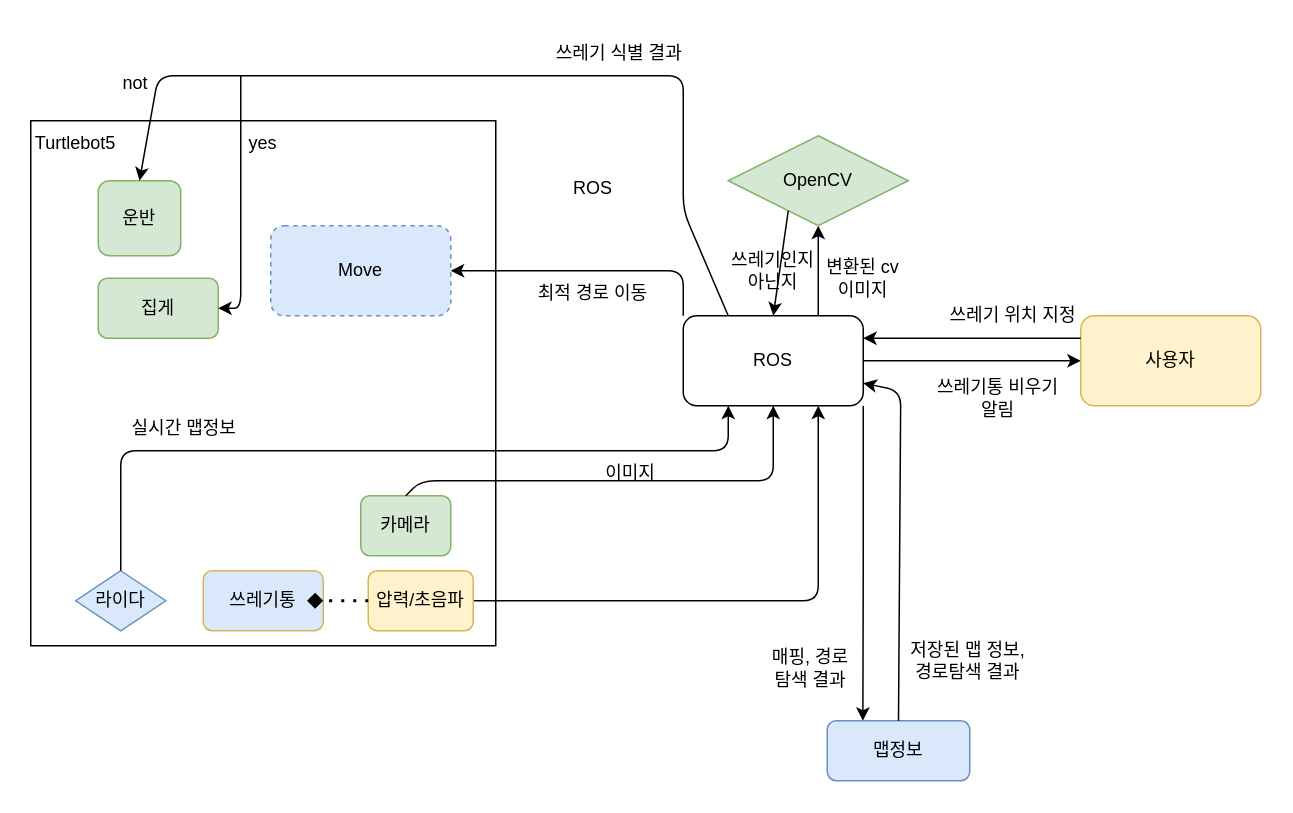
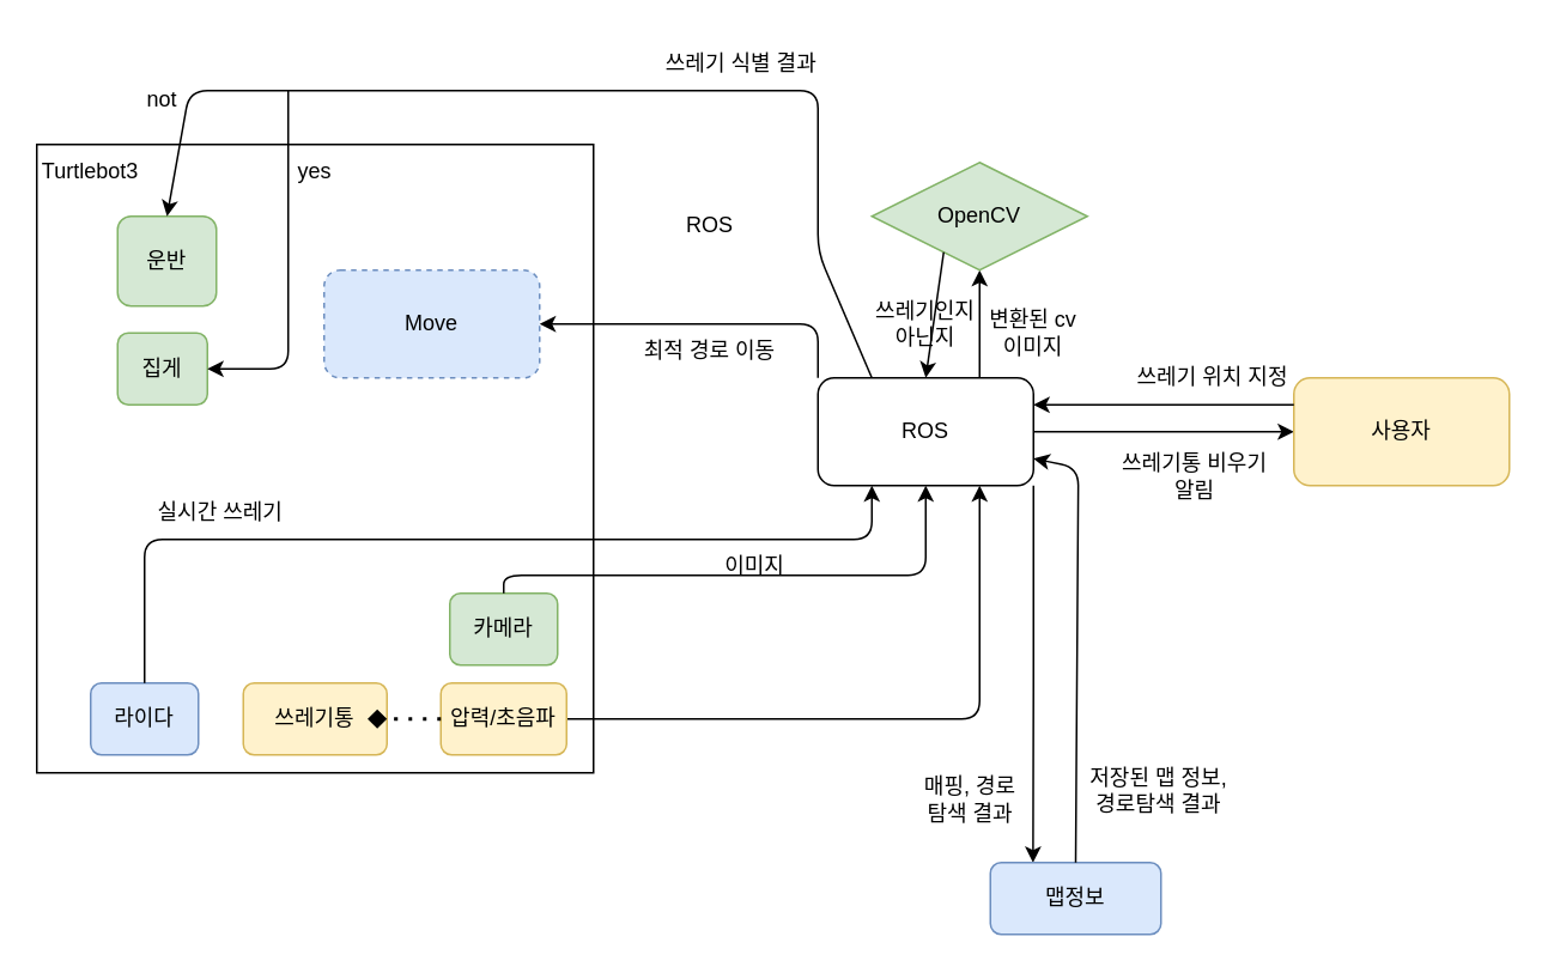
  <mxCell id="0" />
  <mxCell id="1" parent="0" />
  <mxCell id="2" value="" style="rounded=0;whiteSpace=wrap;html=1;sketch=0;fillColor=none;" vertex="1" parent="1"><mxGeometry x="20" y="80" width="310" height="350" as="geometry" /></mxCell>
  <mxCell id="3" style="edgeStyle=orthogonalEdgeStyle;curved=0;rounded=1;sketch=0;orthogonalLoop=1;jettySize=auto;html=1;exitX=0;exitY=0;exitDx=0;exitDy=0;entryX=1;entryY=0.5;entryDx=0;entryDy=0;startArrow=none;startFill=0;endArrow=classic;endFill=1;" edge="1" parent="1" source="5" target="10"><mxGeometry relative="1" as="geometry"><Array as="points"><mxPoint x="455" y="180" /></Array></mxGeometry></mxCell>
  <mxCell id="4" style="edgeStyle=orthogonalEdgeStyle;curved=0;rounded=1;sketch=0;orthogonalLoop=1;jettySize=auto;html=1;exitX=1;exitY=1;exitDx=0;exitDy=0;entryX=0.25;entryY=0;entryDx=0;entryDy=0;startArrow=none;startFill=0;endArrow=classic;endFill=1;" edge="1" parent="1" source="5" target="29"><mxGeometry relative="1" as="geometry" /></mxCell>
  <mxCell id="5" value="ROS" style="rounded=1;whiteSpace=wrap;html=1;sketch=0;" vertex="1" parent="1"><mxGeometry x="455" y="210" width="120" height="60" as="geometry" /></mxCell>
  <mxCell id="6" value="ROS" style="text;html=1;strokeColor=none;fillColor=none;align=center;verticalAlign=middle;whiteSpace=wrap;rounded=0;sketch=0;" vertex="1" parent="1"><mxGeometry x="365" y="110" width="60" height="30" as="geometry" /></mxCell>
  <mxCell id="7" value="" style="endArrow=classic;html=1;rounded=1;sketch=0;curved=0;exitX=0.75;exitY=0;exitDx=0;exitDy=0;" edge="1" parent="1" source="5" target="8"><mxGeometry width="50" height="50" relative="1" as="geometry"><mxPoint x="435" y="350" as="sourcePoint" /><mxPoint x="745" y="240" as="targetPoint" /></mxGeometry></mxCell>
  <mxCell id="8" value="OpenCV" style="rhombus;whiteSpace=wrap;html=1;sketch=0;fillColor=#d5e8d4;strokeColor=#82b366;" vertex="1" parent="1"><mxGeometry x="485" y="90" width="120" height="60" as="geometry" /></mxCell>
- <mxCell id="9" value="카메라" style="rounded=1;whiteSpace=wrap;html=1;sketch=0;fillColor=#d5e8d4;strokeColor=#82b366;" vertex="1" parent="1"><mxGeometry x="240" y="330" width="60" height="40" as="geometry" /></mxCell>
+ <mxCell id="9" value="카메라" style="rounded=1;whiteSpace=wrap;html=1;sketch=0;fillColor=#d5e8d4;strokeColor=#82b366;" vertex="1" parent="1"><mxGeometry x="250" y="330" width="60" height="40" as="geometry" /></mxCell>
  <mxCell id="10" value="Move" style="rounded=1;whiteSpace=wrap;html=1;sketch=0;fillColor=#dae8fc;strokeColor=#6c8ebf;dashed=1;" vertex="1" parent="1"><mxGeometry x="180" y="150" width="120" height="60" as="geometry" /></mxCell>
- <mxCell id="11" value="Turtlebot5" style="text;html=1;strokeColor=none;fillColor=none;align=center;verticalAlign=middle;whiteSpace=wrap;rounded=0;sketch=0;" vertex="1" parent="1"><mxGeometry x="20" y="80" width="60" height="30" as="geometry" /></mxCell>
+ <mxCell id="11" value="Turtlebot3" style="text;html=1;strokeColor=none;fillColor=none;align=center;verticalAlign=middle;whiteSpace=wrap;rounded=0;sketch=0;" vertex="1" parent="1"><mxGeometry x="20" y="80" width="60" height="30" as="geometry" /></mxCell>
  <mxCell id="12" style="edgeStyle=orthogonalEdgeStyle;curved=0;rounded=1;sketch=0;orthogonalLoop=1;jettySize=auto;html=1;exitX=1;exitY=0.5;exitDx=0;exitDy=0;entryX=0.75;entryY=1;entryDx=0;entryDy=0;startArrow=none;startFill=0;endArrow=classic;endFill=1;" edge="1" parent="1" source="13" target="5"><mxGeometry relative="1" as="geometry" /></mxCell>
  <mxCell id="13" value="압력/초음파" style="rounded=1;whiteSpace=wrap;html=1;sketch=0;fillColor=#fff2cc;strokeColor=#d6b656;" vertex="1" parent="1"><mxGeometry x="245" y="380" width="70" height="40" as="geometry" /></mxCell>
- <mxCell id="14" value="라이다" style="rhombus;whiteSpace=wrap;html=1;sketch=0;fillColor=#dae8fc;strokeColor=#6c8ebf;" vertex="1" parent="1"><mxGeometry x="50" y="380" width="60" height="40" as="geometry" /></mxCell>
+ <mxCell id="14" value="라이다" style="rounded=1;whiteSpace=wrap;html=1;sketch=0;fillColor=#dae8fc;strokeColor=#6c8ebf;" vertex="1" parent="1"><mxGeometry x="50" y="380" width="60" height="40" as="geometry" /></mxCell>
  <mxCell id="15" value="" style="endArrow=none;html=1;rounded=1;sketch=0;curved=0;exitX=0.5;exitY=1;exitDx=0;exitDy=0;startArrow=classic;startFill=1;endFill=0;entryX=0.5;entryY=0;entryDx=0;entryDy=0;" edge="1" parent="1" source="5" target="9"><mxGeometry width="50" height="50" relative="1" as="geometry"><mxPoint x="390" y="460" as="sourcePoint" /><mxPoint x="280" y="310" as="targetPoint" /><Array as="points"><mxPoint x="515" y="320" /><mxPoint x="280" y="320" /></Array></mxGeometry></mxCell>
  <mxCell id="16" value="" style="endArrow=classic;html=1;rounded=1;sketch=0;curved=0;exitX=0.25;exitY=1;exitDx=0;exitDy=0;entryX=0.5;entryY=0;entryDx=0;entryDy=0;" edge="1" parent="1" source="8" target="5"><mxGeometry width="50" height="50" relative="1" as="geometry"><mxPoint x="320" y="320" as="sourcePoint" /><mxPoint x="370" y="270" as="targetPoint" /></mxGeometry></mxCell>
  <mxCell id="17" value="이미지" style="text;html=1;strokeColor=none;fillColor=none;align=center;verticalAlign=middle;whiteSpace=wrap;rounded=0;sketch=0;" vertex="1" parent="1"><mxGeometry x="390" y="300" width="60" height="30" as="geometry" /></mxCell>
  <mxCell id="18" value="변환된 cv이미지" style="text;html=1;strokeColor=none;fillColor=none;align=center;verticalAlign=middle;whiteSpace=wrap;rounded=0;sketch=0;" vertex="1" parent="1"><mxGeometry x="545" y="170" width="60" height="30" as="geometry" /></mxCell>
  <mxCell id="19" value="쓰레기인지 아닌지" style="text;html=1;strokeColor=none;fillColor=none;align=center;verticalAlign=middle;whiteSpace=wrap;rounded=0;sketch=0;" vertex="1" parent="1"><mxGeometry x="485" y="165" width="60" height="30" as="geometry" /></mxCell>
- <mxCell id="20" value="집게" style="rounded=1;whiteSpace=wrap;html=1;sketch=0;fillColor=#d5e8d4;strokeColor=#82b366;" vertex="1" parent="1"><mxGeometry x="65" y="185" width="80" height="40" as="geometry" /></mxCell>
+ <mxCell id="20" value="집게" style="rounded=1;whiteSpace=wrap;html=1;sketch=0;fillColor=#d5e8d4;strokeColor=#82b366;" vertex="1" parent="1"><mxGeometry x="65" y="185" width="50" height="40" as="geometry" /></mxCell>
  <mxCell id="21" value="운반" style="rounded=1;whiteSpace=wrap;html=1;sketch=0;fillColor=#d5e8d4;strokeColor=#82b366;" vertex="1" parent="1"><mxGeometry x="65" y="120" width="55" height="50" as="geometry" /></mxCell>
  <mxCell id="22" value="" style="endArrow=classic;html=1;rounded=1;sketch=0;curved=0;exitX=0.25;exitY=0;exitDx=0;exitDy=0;entryX=0.5;entryY=0;entryDx=0;entryDy=0;" edge="1" parent="1" source="5" target="21"><mxGeometry width="50" height="50" relative="1" as="geometry"><mxPoint x="320" y="300" as="sourcePoint" /><mxPoint x="370" y="250" as="targetPoint" /><Array as="points"><mxPoint x="455" y="140" /><mxPoint x="455" y="50" /><mxPoint x="105" y="50" /></Array></mxGeometry></mxCell>
  <mxCell id="23" value="쓰레기 식별 결과" style="text;html=1;strokeColor=none;fillColor=none;align=center;verticalAlign=middle;whiteSpace=wrap;rounded=0;sketch=0;" vertex="1" parent="1"><mxGeometry x="360" width="105" height="30" as="geometry" y="20" /></mxCell>
  <mxCell id="24" style="edgeStyle=orthogonalEdgeStyle;curved=0;rounded=1;sketch=0;orthogonalLoop=1;jettySize=auto;html=1;exitX=1;exitY=0.5;exitDx=0;exitDy=0;startArrow=none;startFill=0;endArrow=classic;endFill=1;" edge="1" parent="1" source="5" target="26"><mxGeometry relative="1" as="geometry"><mxPoint x="125.286" y="540" as="targetPoint" /></mxGeometry></mxCell>
- <mxCell id="25" value="쓰레기통" style="rounded=1;whiteSpace=wrap;html=1;sketch=0;fillColor=#dae8fc;strokeColor=#d6b656;" vertex="1" parent="1"><mxGeometry x="135" y="380" width="80" height="40" as="geometry" /></mxCell>
+ <mxCell id="25" value="쓰레기통" style="rounded=1;whiteSpace=wrap;html=1;sketch=0;fillColor=#fff2cc;strokeColor=#d6b656;" vertex="1" parent="1"><mxGeometry x="135" y="380" width="80" height="40" as="geometry" /></mxCell>
  <mxCell id="26" value="사용자" style="rounded=1;whiteSpace=wrap;html=1;sketch=0;fillColor=#fff2cc;strokeColor=#d6b656;" vertex="1" parent="1"><mxGeometry x="719.996" y="210" width="120" height="60" as="geometry" /></mxCell>
  <mxCell id="27" value="" style="endArrow=diamond;dashed=1;html=1;dashPattern=1 3;strokeWidth=2;rounded=1;sketch=0;curved=0;exitX=0;exitY=0.5;exitDx=0;exitDy=0;entryX=1;entryY=0.5;entryDx=0;entryDy=0;" edge="1" parent="1" source="13" target="25"><mxGeometry width="50" height="50" relative="1" as="geometry"><mxPoint x="320" y="300" as="sourcePoint" /><mxPoint x="370" y="250" as="targetPoint" /><Array as="points"><mxPoint x="210" y="400" /></Array></mxGeometry></mxCell>
  <mxCell id="28" value="쓰레기통 비우기 알림" style="text;html=1;strokeColor=none;fillColor=none;align=center;verticalAlign=middle;whiteSpace=wrap;rounded=0;sketch=0;" vertex="1" parent="1"><mxGeometry x="620" y="250" width="90" height="30" as="geometry" /></mxCell>
  <mxCell id="29" value="맵정보" style="rounded=1;whiteSpace=wrap;html=1;sketch=0;fillColor=#dae8fc;strokeColor=#6c8ebf;" vertex="1" parent="1"><mxGeometry x="551" y="480" width="95" height="40" as="geometry" /></mxCell>
  <mxCell id="30" value="" style="endArrow=classic;html=1;rounded=1;sketch=0;curved=0;exitX=0.5;exitY=0;exitDx=0;exitDy=0;entryX=0.25;entryY=1;entryDx=0;entryDy=0;" edge="1" parent="1" source="14" target="5"><mxGeometry width="50" height="50" relative="1" as="geometry"><mxPoint x="430" y="260" as="sourcePoint" /><mxPoint x="480" y="210" as="targetPoint" /><Array as="points"><mxPoint x="80" y="300" /><mxPoint x="485" y="300" /></Array></mxGeometry></mxCell>
- <mxCell id="31" value="실시간 맵정보" style="text;html=1;strokeColor=none;fillColor=none;align=center;verticalAlign=middle;whiteSpace=wrap;rounded=0;sketch=0;" vertex="1" parent="1"><mxGeometry x="80" y="270" width="85" height="30" as="geometry" /></mxCell>
+ <mxCell id="31" value="실시간 쓰레기" style="text;html=1;strokeColor=none;fillColor=none;align=center;verticalAlign=middle;whiteSpace=wrap;rounded=0;sketch=0;" vertex="1" parent="1"><mxGeometry x="80" y="270" width="85" height="30" as="geometry" /></mxCell>
  <mxCell id="32" value="" style="endArrow=classic;html=1;rounded=1;sketch=0;curved=0;entryX=1;entryY=0.5;entryDx=0;entryDy=0;" edge="1" parent="1" target="20"><mxGeometry width="50" height="50" relative="1" as="geometry"><mxPoint x="160" y="50" as="sourcePoint" /><mxPoint x="480" y="200" as="targetPoint" /><Array as="points"><mxPoint x="160" y="205" /></Array></mxGeometry></mxCell>
  <mxCell id="33" value="저장된 맵 정보, 경로탐색 결과" style="text;html=1;strokeColor=none;fillColor=none;align=center;verticalAlign=middle;whiteSpace=wrap;rounded=0;sketch=0;" vertex="1" parent="1"><mxGeometry x="600" y="430" width="90" height="20" as="geometry" /></mxCell>
  <mxCell id="34" value="not" style="text;html=1;strokeColor=none;fillColor=none;align=center;verticalAlign=middle;whiteSpace=wrap;rounded=0;sketch=0;" vertex="1" parent="1"><mxGeometry x="60" y="40" width="60" height="30" as="geometry" /></mxCell>
  <mxCell id="35" value="yes&lt;span style=&quot;color: rgba(0 , 0 , 0 , 0) ; font-family: monospace ; font-size: 0px&quot;&gt;%3CmxGraphModel%3E%3Croot%3E%3CmxCell%20id%3D%220%22%2F%3E%3CmxCell%20id%3D%221%22%20parent%3D%220%22%2F%3E%3CmxCell%20id%3D%222%22%20value%3D%22%EC%A7%91%EA%B2%8C%22%20style%3D%22rounded%3D1%3BwhiteSpace%3Dwrap%3Bhtml%3D1%3Bsketch%3D0%3BfillColor%3Dnone%3B%22%20vertex%3D%221%22%20parent%3D%221%22%3E%3CmxGeometry%20x%3D%2265%22%20y%3D%22165%22%20width%3D%2280%22%20height%3D%2240%22%20as%3D%22geometry%22%2F%3E%3C%2FmxCell%3E%3C%2Froot%3E%3C%2FmxGraphModel%3E&lt;/span&gt;" style="text;html=1;strokeColor=none;fillColor=none;align=center;verticalAlign=middle;whiteSpace=wrap;rounded=0;sketch=0;" vertex="1" parent="1"><mxGeometry x="145" y="80" width="60" height="30" as="geometry" /></mxCell>
  <mxCell id="36" value="매핑, 경로탐색 결과" style="text;html=1;strokeColor=none;fillColor=none;align=center;verticalAlign=middle;whiteSpace=wrap;rounded=0;sketch=0;" vertex="1" parent="1"><mxGeometry x="510" y="430" width="60" height="30" as="geometry" /></mxCell>
  <mxCell id="37" value="" style="endArrow=classic;html=1;rounded=1;sketch=0;curved=0;exitX=0.5;exitY=0;exitDx=0;exitDy=0;entryX=1;entryY=0.75;entryDx=0;entryDy=0;" edge="1" parent="1" source="29" target="5"><mxGeometry width="50" height="50" relative="1" as="geometry"><mxPoint x="430" y="300" as="sourcePoint" /><mxPoint x="480" y="250" as="targetPoint" /><Array as="points"><mxPoint x="600" y="260" /></Array></mxGeometry></mxCell>
  <mxCell id="38" value="최적 경로 이동" style="text;html=1;strokeColor=none;fillColor=none;align=center;verticalAlign=middle;whiteSpace=wrap;rounded=0;sketch=0;" vertex="1" parent="1"><mxGeometry x="350" y="180" width="90" height="30" as="geometry" /></mxCell>
  <mxCell id="39" value="" style="endArrow=classic;html=1;rounded=1;sketch=0;curved=0;exitX=0;exitY=0.25;exitDx=0;exitDy=0;entryX=1;entryY=0.25;entryDx=0;entryDy=0;" edge="1" parent="1" source="26" target="5"><mxGeometry width="50" height="50" relative="1" as="geometry"><mxPoint x="430" y="280" as="sourcePoint" /><mxPoint x="610" y="210" as="targetPoint" /></mxGeometry></mxCell>
  <mxCell id="40" value="쓰레기 위치 지정" style="text;html=1;strokeColor=none;fillColor=none;align=center;verticalAlign=middle;whiteSpace=wrap;rounded=0;sketch=0;" vertex="1" parent="1"><mxGeometry x="620" y="195" width="110" height="30" as="geometry" /></mxCell>
